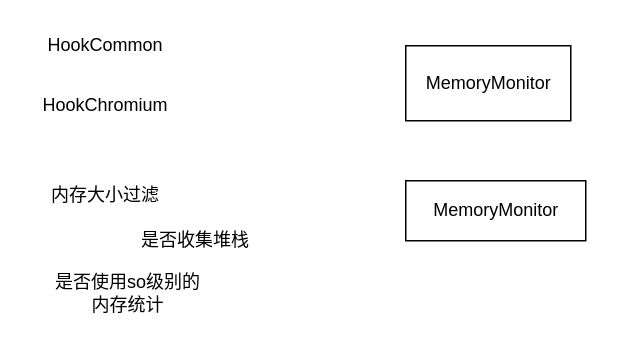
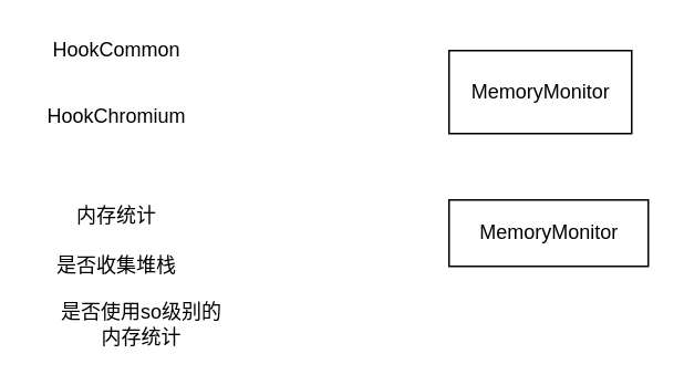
  <mxCell id="0" />
  <mxCell id="1" parent="0" />
  <mxCell id="2" value="MemoryMonitor" style="html=1;" vertex="1" parent="1"><mxGeometry x="270" y="30" width="110" height="50" as="geometry" /></mxCell>
  <mxCell id="3" value="MemoryMonitor" style="html=1;" vertex="1" parent="1"><mxGeometry x="270" y="120" width="120" height="40" as="geometry" /></mxCell>
  <mxCell id="4" value="HookCommon" style="text;html=1;strokeColor=none;fillColor=none;align=center;verticalAlign=middle;whiteSpace=wrap;rounded=0;" vertex="1" parent="1"><mxGeometry x="50" y="20" width="40" height="20" as="geometry" /></mxCell>
  <mxCell id="5" value="HookChromium" style="text;html=1;strokeColor=none;fillColor=none;align=center;verticalAlign=middle;whiteSpace=wrap;rounded=0;" vertex="1" parent="1"><mxGeometry x="50" y="60" width="40" height="20" as="geometry" /></mxCell>
- <mxCell id="6" value="内存大小过滤" style="text;html=1;strokeColor=none;fillColor=none;align=center;verticalAlign=middle;whiteSpace=wrap;rounded=0;" vertex="1" parent="1"><mxGeometry x="20" y="120" width="100" height="20" as="geometry" /></mxCell>
- <mxCell id="7" value="是否收集堆栈" style="text;html=1;strokeColor=none;fillColor=none;align=center;verticalAlign=middle;whiteSpace=wrap;rounded=0;" vertex="1" parent="1"><mxGeometry x="80" y="150" width="100" height="20" as="geometry" /></mxCell>
+ <mxCell id="6" value="内存统计" style="text;html=1;strokeColor=none;fillColor=none;align=center;verticalAlign=middle;whiteSpace=wrap;rounded=0;" vertex="1" parent="1"><mxGeometry x="20" y="120" width="100" height="20" as="geometry" /></mxCell>
+ <mxCell id="7" value="是否收集堆栈" style="text;html=1;strokeColor=none;fillColor=none;align=center;verticalAlign=middle;whiteSpace=wrap;rounded=0;" vertex="1" parent="1"><mxGeometry x="20" y="150" width="100" height="20" as="geometry" /></mxCell>
  <mxCell id="8" value="是否使用so级别的&lt;br&gt;内存统计" style="text;html=1;strokeColor=none;fillColor=none;align=center;verticalAlign=middle;whiteSpace=wrap;rounded=0;" vertex="1" parent="1"><mxGeometry x="35" y="180" width="100" height="30" as="geometry" /></mxCell>
